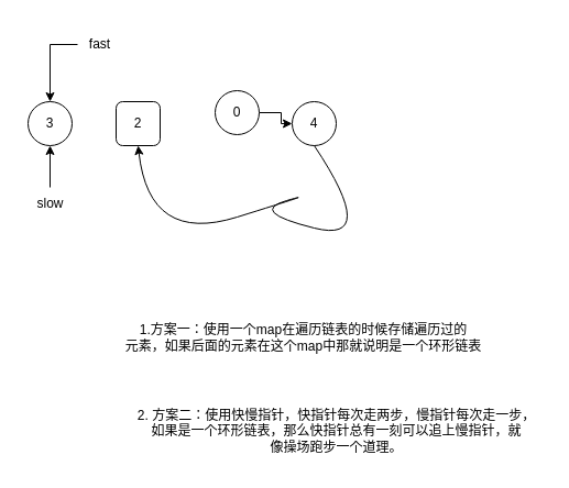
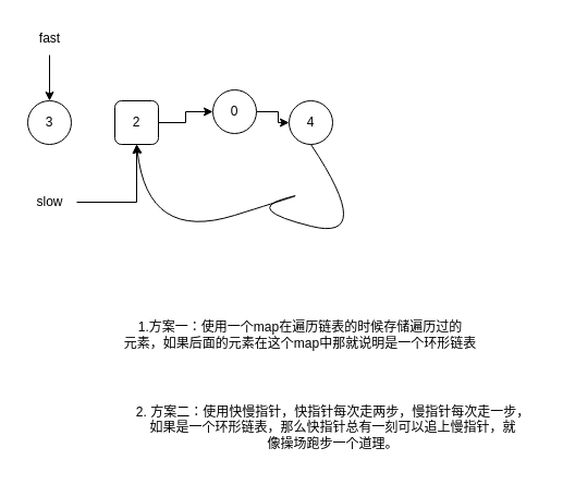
  <mxCell id="0" />
  <mxCell id="1" parent="0" />
  <mxCell id="2" value="3" style="ellipse;whiteSpace=wrap;html=1;aspect=fixed;" vertex="1" parent="1"><mxGeometry x="25" y="92" width="40" height="40" as="geometry" /></mxCell>
  <mxCell id="3" value="4" style="ellipse;whiteSpace=wrap;html=1;aspect=fixed;" vertex="1" parent="1"><mxGeometry x="265" y="92" width="40" height="40" as="geometry" /></mxCell>
+ <mxCell id="4" value="" style="edgeStyle=orthogonalEdgeStyle;rounded=0;orthogonalLoop=1;jettySize=auto;html=1;" edge="1" parent="1" source="5" target="7"><mxGeometry relative="1" as="geometry" /></mxCell>
  <mxCell id="5" value="2" style="whiteSpace=wrap;html=1;aspect=fixed;rounded=1;" vertex="1" parent="1"><mxGeometry x="105" y="92" width="40" height="40" as="geometry" /></mxCell>
  <mxCell id="6" value="" style="edgeStyle=orthogonalEdgeStyle;rounded=0;orthogonalLoop=1;jettySize=auto;html=1;" edge="1" parent="1" source="7" target="3"><mxGeometry relative="1" as="geometry" /></mxCell>
  <mxCell id="7" value="0" style="ellipse;whiteSpace=wrap;html=1;aspect=fixed;" vertex="1" parent="1"><mxGeometry x="195" y="82" width="40" height="40" as="geometry" /></mxCell>
  <mxCell id="8" value="" style="curved=1;endArrow=classic;html=1;rounded=0;exitX=0.5;exitY=1;exitDx=0;exitDy=0;entryX=0.5;entryY=1;entryDx=0;entryDy=0;" edge="1" parent="1" source="3" target="5"><mxGeometry width="50" height="50" relative="1" as="geometry"><mxPoint x="295" y="222" as="sourcePoint" /><mxPoint x="345" y="172" as="targetPoint" /><Array as="points"><mxPoint x="345" y="222" /><mxPoint x="225" y="192" /><mxPoint x="295" y="172" /><mxPoint x="135" y="222" /></Array></mxGeometry></mxCell>
  <mxCell id="9" value="1.方案一：使用一个map在遍历链表的时候存储遍历过的&lt;div&gt;元素，如果后面的元素在这个map中那就说明是一个环形链表&lt;/div&gt;" style="text;html=1;align=center;verticalAlign=middle;resizable=0;points=[];autosize=1;strokeColor=none;fillColor=none;" vertex="1" parent="1"><mxGeometry x="100" y="287" width="350" height="40" as="geometry" /></mxCell>
  <mxCell id="10" value="2. 方案二：使用快慢指针，快指针每次走两步，慢指针每次走一步，&lt;div&gt;如果是一个环形链表，那么快指针总有一刻可以追上慢指针，就&lt;/div&gt;&lt;div&gt;像操场跑步一个道理。&lt;/div&gt;" style="text;html=1;align=center;verticalAlign=middle;resizable=0;points=[];autosize=1;strokeColor=none;fillColor=none;" vertex="1" parent="1"><mxGeometry x="115" y="362" width="380" height="60" as="geometry" /></mxCell>
  <mxCell id="11" value="" style="edgeStyle=orthogonalEdgeStyle;rounded=0;orthogonalLoop=1;jettySize=auto;html=1;" edge="1" parent="1" source="12" target="2"><mxGeometry relative="1" as="geometry" /></mxCell>
- <mxCell id="12" value="fast" style="text;html=1;align=center;verticalAlign=middle;resizable=0;points=[];autosize=1;strokeColor=none;fillColor=none;" vertex="1" parent="1"><mxGeometry x="70" y="25" width="40" height="30" as="geometry" /></mxCell>
- <mxCell id="13" value="" style="edgeStyle=orthogonalEdgeStyle;rounded=0;orthogonalLoop=1;jettySize=auto;html=1;" edge="1" parent="1" source="14" target="2"><mxGeometry relative="1" as="geometry" /></mxCell>
+ <mxCell id="12" value="fast" style="text;html=1;align=center;verticalAlign=middle;resizable=0;points=[];autosize=1;strokeColor=none;fillColor=none;" vertex="1" parent="1"><mxGeometry x="25" y="20" width="40" height="30" as="geometry" /></mxCell>
+ <mxCell id="13" value="" style="edgeStyle=orthogonalEdgeStyle;rounded=0;orthogonalLoop=1;jettySize=auto;html=1;" edge="1" parent="1" source="14" target="5"><mxGeometry relative="1" as="geometry" /></mxCell>
  <mxCell id="14" value="slow" style="text;html=1;align=center;verticalAlign=middle;resizable=0;points=[];autosize=1;strokeColor=none;fillColor=none;" vertex="1" parent="1"><mxGeometry x="20" y="170" width="50" height="30" as="geometry" /></mxCell>
